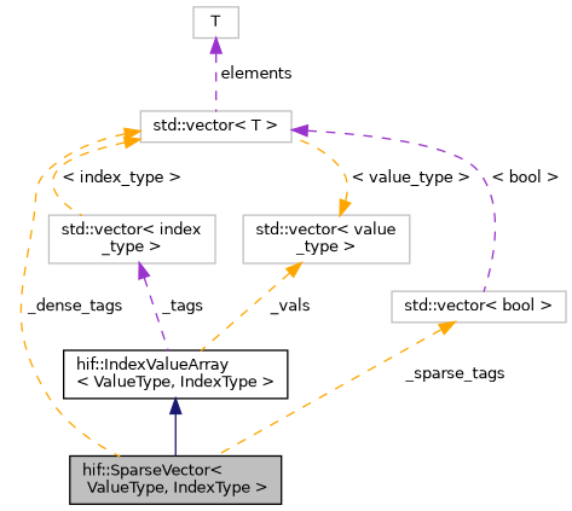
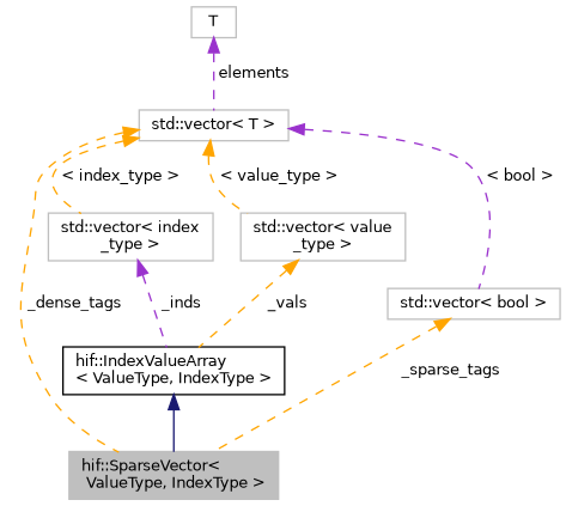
  digraph {
    node [color=grey75 fillcolor=white fontname=Helvetica fontsize=10 shape=record style=filled]
    edge [color=orange dir=back fontname=Helvetica fontsize=10 labelfontname=Helvetica labelfontsize=10 style=dashed]
-   n1 [color=black fillcolor=grey75 fontcolor=black height=0.2 label="hif::SparseVector\<\l ValueType, IndexType \>" width=0.4]
+   n1 [fillcolor=grey75 fontcolor=black height=0.2 label="hif::SparseVector\<\l ValueType, IndexType \>" width=0.4]
    n2 [color=black height=0.2 label="hif::IndexValueArray\l\< ValueType, IndexType \>" width=0.4]
    n3 [height=0.2 label="std::vector\< index\l_type \>" width=0.4]
    n4 [height=0.2 label="std::vector\< T \>" width=0.4]
    n5 [height=0.2 label="std::vector\< value\l_type \>" width=0.4]
    n6 [height=0.2 label="std::vector\< bool \>" width=0.4]
    n7 [height=0.2 label=T width=0.4]
    n2 -> n1 [color=midnightblue style=solid]
-   n3 -> n2 [color=darkorchid3 label=" _tags"]
+   n3 -> n2 [color=darkorchid3 label=" _inds"]
    n4 -> n1 [label=" _dense_tags"]
    n4 -> n3 [label=" \< index_type \>"]
-   n5 -> n4 [label=" \< value_type \>"]
+   n4 -> n5 [label=" \< value_type \>"]
    n4 -> n6 [color=darkorchid3 label=" \< bool \>"]
    n5 -> n2 [label=" _vals"]
    n6 -> n1 [label=" _sparse_tags"]
    n7 -> n4 [color=darkorchid3 label=" elements"]
  }
